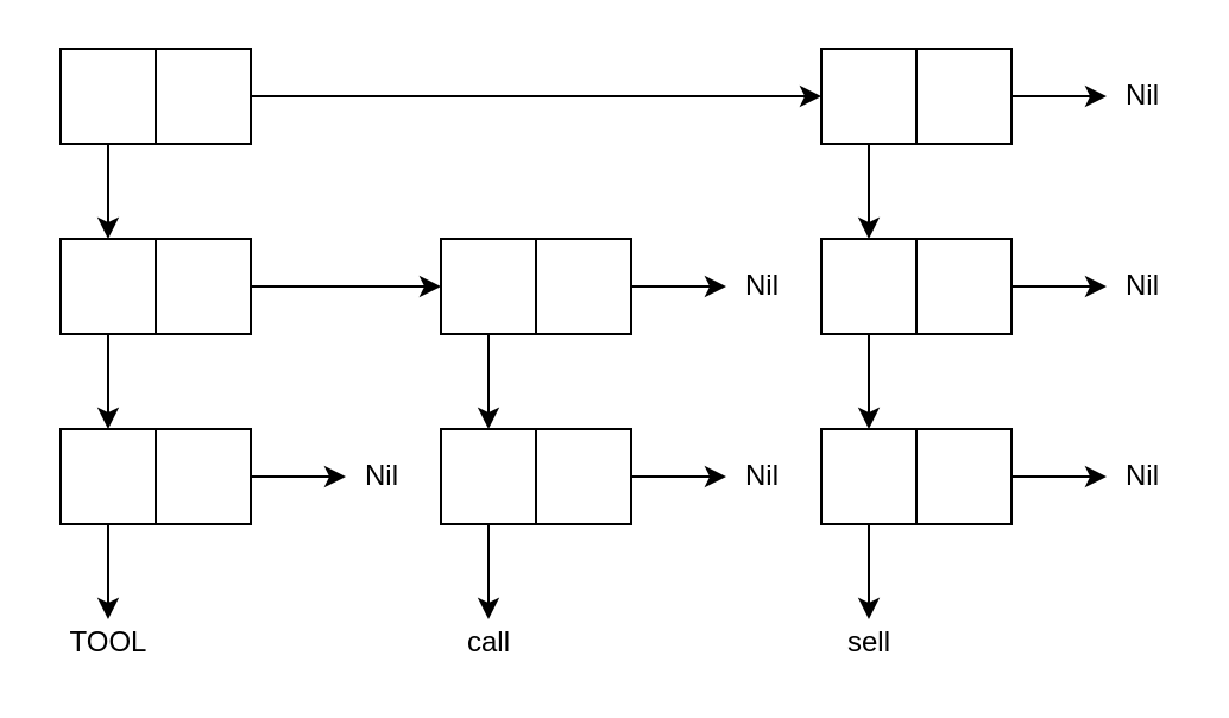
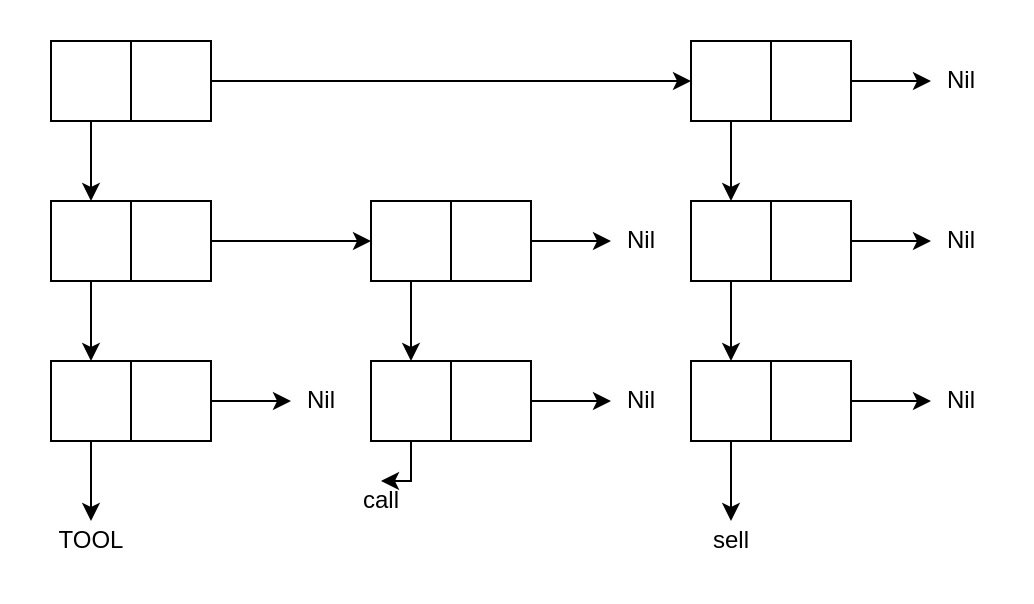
  <mxCell id="0" />
  <mxCell id="1" parent="0" />
  <mxCell id="2" style="edgeStyle=orthogonalEdgeStyle;rounded=0;orthogonalLoop=1;jettySize=auto;html=1;exitX=0.5;exitY=1;exitDx=0;exitDy=0;entryX=0.5;entryY=0;entryDx=0;entryDy=0;" edge="1" parent="1" source="3" target="7"><mxGeometry relative="1" as="geometry" /></mxCell>
  <mxCell id="3" value="" style="rounded=0;whiteSpace=wrap;html=1;" vertex="1" parent="1"><mxGeometry x="25" y="20" width="40" height="40" as="geometry" /></mxCell>
  <mxCell id="4" style="edgeStyle=orthogonalEdgeStyle;rounded=0;orthogonalLoop=1;jettySize=auto;html=1;exitX=1;exitY=0.5;exitDx=0;exitDy=0;" edge="1" parent="1" source="5"><mxGeometry relative="1" as="geometry"><mxPoint x="345" y="40" as="targetPoint" /></mxGeometry></mxCell>
  <mxCell id="5" value="" style="rounded=0;whiteSpace=wrap;html=1;" vertex="1" parent="1"><mxGeometry x="65" y="20" width="40" height="40" as="geometry" /></mxCell>
  <mxCell id="6" style="edgeStyle=orthogonalEdgeStyle;rounded=0;orthogonalLoop=1;jettySize=auto;html=1;exitX=0.5;exitY=1;exitDx=0;exitDy=0;entryX=0.5;entryY=0;entryDx=0;entryDy=0;" edge="1" parent="1" source="7" target="11"><mxGeometry relative="1" as="geometry" /></mxCell>
  <mxCell id="7" value="" style="rounded=0;whiteSpace=wrap;html=1;" vertex="1" parent="1"><mxGeometry x="25" y="100" width="40" height="40" as="geometry" /></mxCell>
  <mxCell id="8" style="edgeStyle=orthogonalEdgeStyle;rounded=0;orthogonalLoop=1;jettySize=auto;html=1;exitX=1;exitY=0.5;exitDx=0;exitDy=0;" edge="1" parent="1" source="9"><mxGeometry relative="1" as="geometry"><mxPoint x="185" y="120" as="targetPoint" /></mxGeometry></mxCell>
  <mxCell id="9" value="" style="rounded=0;whiteSpace=wrap;html=1;" vertex="1" parent="1"><mxGeometry x="65" y="100" width="40" height="40" as="geometry" /></mxCell>
  <mxCell id="10" style="edgeStyle=orthogonalEdgeStyle;rounded=0;orthogonalLoop=1;jettySize=auto;html=1;exitX=0.5;exitY=1;exitDx=0;exitDy=0;" edge="1" parent="1" source="11"><mxGeometry relative="1" as="geometry"><mxPoint x="45" y="260" as="targetPoint" /></mxGeometry></mxCell>
  <mxCell id="11" value="" style="rounded=0;whiteSpace=wrap;html=1;" vertex="1" parent="1"><mxGeometry x="25" y="180" width="40" height="40" as="geometry" /></mxCell>
  <mxCell id="12" style="edgeStyle=orthogonalEdgeStyle;rounded=0;orthogonalLoop=1;jettySize=auto;html=1;exitX=1;exitY=0.5;exitDx=0;exitDy=0;" edge="1" parent="1" source="13"><mxGeometry relative="1" as="geometry"><mxPoint x="145" y="200" as="targetPoint" /></mxGeometry></mxCell>
  <mxCell id="13" value="" style="rounded=0;whiteSpace=wrap;html=1;" vertex="1" parent="1"><mxGeometry x="65" y="180" width="40" height="40" as="geometry" /></mxCell>
  <mxCell id="14" value="TOOL" style="text;html=1;align=center;verticalAlign=middle;resizable=0;points=[];autosize=1;" vertex="1" parent="1"><mxGeometry x="20" y="260" width="50" height="20" as="geometry" /></mxCell>
  <mxCell id="15" value="Nil" style="text;html=1;align=center;verticalAlign=middle;resizable=0;points=[];autosize=1;" vertex="1" parent="1"><mxGeometry x="145" y="190" width="30" height="20" as="geometry" /></mxCell>
  <mxCell id="16" style="edgeStyle=orthogonalEdgeStyle;rounded=0;orthogonalLoop=1;jettySize=auto;html=1;exitX=0.5;exitY=1;exitDx=0;exitDy=0;" edge="1" parent="1" source="17"><mxGeometry relative="1" as="geometry"><mxPoint x="205" y="180" as="targetPoint" /></mxGeometry></mxCell>
  <mxCell id="17" value="" style="rounded=0;whiteSpace=wrap;html=1;" vertex="1" parent="1"><mxGeometry x="185" y="100" width="40" height="40" as="geometry" /></mxCell>
  <mxCell id="18" style="edgeStyle=orthogonalEdgeStyle;rounded=0;orthogonalLoop=1;jettySize=auto;html=1;exitX=1;exitY=0.5;exitDx=0;exitDy=0;" edge="1" parent="1" source="19"><mxGeometry relative="1" as="geometry"><mxPoint x="305" y="120" as="targetPoint" /></mxGeometry></mxCell>
  <mxCell id="19" value="" style="rounded=0;whiteSpace=wrap;html=1;" vertex="1" parent="1"><mxGeometry x="225" y="100" width="40" height="40" as="geometry" /></mxCell>
  <mxCell id="20" style="edgeStyle=orthogonalEdgeStyle;rounded=0;orthogonalLoop=1;jettySize=auto;html=1;exitX=0.5;exitY=1;exitDx=0;exitDy=0;" edge="1" parent="1" source="21" target="24"><mxGeometry relative="1" as="geometry" /></mxCell>
  <mxCell id="21" value="" style="rounded=0;whiteSpace=wrap;html=1;" vertex="1" parent="1"><mxGeometry x="185" y="180" width="40" height="40" as="geometry" /></mxCell>
  <mxCell id="22" style="edgeStyle=orthogonalEdgeStyle;rounded=0;orthogonalLoop=1;jettySize=auto;html=1;exitX=1;exitY=0.5;exitDx=0;exitDy=0;" edge="1" parent="1" source="23"><mxGeometry relative="1" as="geometry"><mxPoint x="305" y="200" as="targetPoint" /></mxGeometry></mxCell>
  <mxCell id="23" value="" style="rounded=0;whiteSpace=wrap;html=1;" vertex="1" parent="1"><mxGeometry x="225" y="180" width="40" height="40" as="geometry" /></mxCell>
- <mxCell id="24" value="call" style="text;html=1;align=center;verticalAlign=middle;resizable=0;points=[];autosize=1;" vertex="1" parent="1"><mxGeometry x="190" y="260" width="30" height="20" as="geometry" /></mxCell>
+ <mxCell id="24" value="call" style="text;html=1;align=center;verticalAlign=middle;resizable=0;points=[];autosize=1;" vertex="1" parent="1"><mxGeometry x="175" y="240" width="30" height="20" as="geometry" /></mxCell>
  <mxCell id="25" value="Nil" style="text;html=1;align=center;verticalAlign=middle;resizable=0;points=[];autosize=1;" vertex="1" parent="1"><mxGeometry x="305" y="190" width="30" height="20" as="geometry" /></mxCell>
  <mxCell id="26" value="Nil" style="text;html=1;align=center;verticalAlign=middle;resizable=0;points=[];autosize=1;" vertex="1" parent="1"><mxGeometry x="305" y="110" width="30" height="20" as="geometry" /></mxCell>
  <mxCell id="27" style="edgeStyle=orthogonalEdgeStyle;rounded=0;orthogonalLoop=1;jettySize=auto;html=1;exitX=0.5;exitY=1;exitDx=0;exitDy=0;entryX=0.5;entryY=0;entryDx=0;entryDy=0;" edge="1" parent="1" source="28" target="32"><mxGeometry relative="1" as="geometry" /></mxCell>
  <mxCell id="28" value="" style="rounded=0;whiteSpace=wrap;html=1;" vertex="1" parent="1"><mxGeometry x="345" y="20" width="40" height="40" as="geometry" /></mxCell>
  <mxCell id="29" style="edgeStyle=orthogonalEdgeStyle;rounded=0;orthogonalLoop=1;jettySize=auto;html=1;exitX=1;exitY=0.5;exitDx=0;exitDy=0;" edge="1" parent="1" source="30"><mxGeometry relative="1" as="geometry"><mxPoint x="465" y="40" as="targetPoint" /></mxGeometry></mxCell>
  <mxCell id="30" value="" style="rounded=0;whiteSpace=wrap;html=1;" vertex="1" parent="1"><mxGeometry x="385" y="20" width="40" height="40" as="geometry" /></mxCell>
  <mxCell id="31" style="edgeStyle=orthogonalEdgeStyle;rounded=0;orthogonalLoop=1;jettySize=auto;html=1;exitX=0.5;exitY=1;exitDx=0;exitDy=0;" edge="1" parent="1" source="32"><mxGeometry relative="1" as="geometry"><mxPoint x="365" y="180" as="targetPoint" /></mxGeometry></mxCell>
  <mxCell id="32" value="" style="rounded=0;whiteSpace=wrap;html=1;" vertex="1" parent="1"><mxGeometry x="345" y="100" width="40" height="40" as="geometry" /></mxCell>
  <mxCell id="33" style="edgeStyle=orthogonalEdgeStyle;rounded=0;orthogonalLoop=1;jettySize=auto;html=1;exitX=1;exitY=0.5;exitDx=0;exitDy=0;" edge="1" parent="1" source="34"><mxGeometry relative="1" as="geometry"><mxPoint x="465" y="120" as="targetPoint" /></mxGeometry></mxCell>
  <mxCell id="34" value="" style="rounded=0;whiteSpace=wrap;html=1;" vertex="1" parent="1"><mxGeometry x="385" y="100" width="40" height="40" as="geometry" /></mxCell>
  <mxCell id="35" style="edgeStyle=orthogonalEdgeStyle;rounded=0;orthogonalLoop=1;jettySize=auto;html=1;exitX=0.5;exitY=1;exitDx=0;exitDy=0;" edge="1" parent="1" source="36"><mxGeometry relative="1" as="geometry"><mxPoint x="365" y="260" as="targetPoint" /></mxGeometry></mxCell>
  <mxCell id="36" value="" style="rounded=0;whiteSpace=wrap;html=1;" vertex="1" parent="1"><mxGeometry x="345" y="180" width="40" height="40" as="geometry" /></mxCell>
  <mxCell id="37" style="edgeStyle=orthogonalEdgeStyle;rounded=0;orthogonalLoop=1;jettySize=auto;html=1;exitX=1;exitY=0.5;exitDx=0;exitDy=0;" edge="1" parent="1" source="38"><mxGeometry relative="1" as="geometry"><mxPoint x="465" y="200" as="targetPoint" /></mxGeometry></mxCell>
  <mxCell id="38" value="" style="rounded=0;whiteSpace=wrap;html=1;" vertex="1" parent="1"><mxGeometry x="385" y="180" width="40" height="40" as="geometry" /></mxCell>
  <mxCell id="39" value="sell" style="text;html=1;align=center;verticalAlign=middle;resizable=0;points=[];autosize=1;" vertex="1" parent="1"><mxGeometry x="350" y="260" width="30" height="20" as="geometry" /></mxCell>
  <mxCell id="40" value="Nil" style="text;html=1;align=center;verticalAlign=middle;resizable=0;points=[];autosize=1;" vertex="1" parent="1"><mxGeometry x="465" y="30" width="30" height="20" as="geometry" /></mxCell>
  <mxCell id="41" value="Nil" style="text;html=1;align=center;verticalAlign=middle;resizable=0;points=[];autosize=1;" vertex="1" parent="1"><mxGeometry x="465" y="110" width="30" height="20" as="geometry" /></mxCell>
  <mxCell id="42" value="Nil" style="text;html=1;align=center;verticalAlign=middle;resizable=0;points=[];autosize=1;" vertex="1" parent="1"><mxGeometry x="465" y="190" width="30" height="20" as="geometry" /></mxCell>
